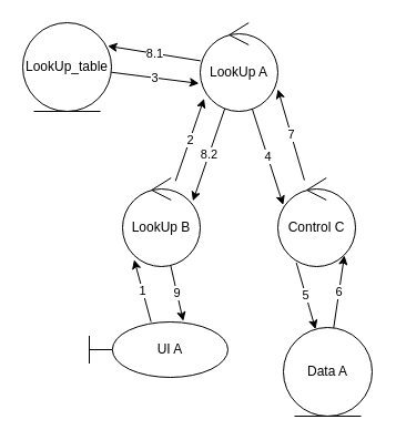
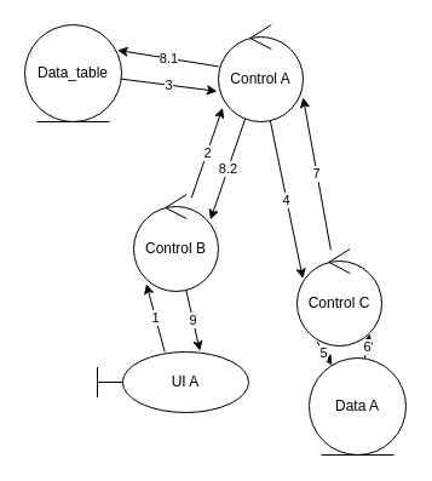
  <mxCell id="0" />
  <mxCell id="1" parent="0" />
  <mxCell id="2" value="4" style="edgeStyle=none;html=1;entryX=0.069;entryY=0.306;entryDx=0;entryDy=0;entryPerimeter=0;" edge="1" parent="1" source="5" target="11"><mxGeometry relative="1" as="geometry" /></mxCell>
  <mxCell id="3" value="8.2" style="edgeStyle=none;html=1;entryX=0.906;entryY=0.26;entryDx=0;entryDy=0;entryPerimeter=0;" edge="1" parent="1" source="5" target="8"><mxGeometry relative="1" as="geometry" /></mxCell>
  <mxCell id="4" value="8.1" style="edgeStyle=none;html=1;entryX=0.958;entryY=0.262;entryDx=0;entryDy=0;entryPerimeter=0;" edge="1" parent="1" source="5" target="13"><mxGeometry relative="1" as="geometry" /></mxCell>
- <mxCell id="5" value="LookUp A" style="ellipse;shape=umlControl;whiteSpace=wrap;html=1;" vertex="1" parent="1"><mxGeometry x="180" y="20" width="70" height="80" as="geometry" /></mxCell>
+ <mxCell id="5" value="Control A" style="ellipse;shape=umlControl;whiteSpace=wrap;html=1;" vertex="1" parent="1"><mxGeometry x="180" y="20" width="70" height="80" as="geometry" /></mxCell>
  <mxCell id="6" value="2" style="edgeStyle=none;html=1;entryX=0.05;entryY=0.856;entryDx=0;entryDy=0;entryPerimeter=0;" edge="1" parent="1" source="8" target="5"><mxGeometry relative="1" as="geometry" /></mxCell>
  <mxCell id="7" value="9" style="edgeStyle=none;html=1;entryX=0.678;entryY=-0.016;entryDx=0;entryDy=0;entryPerimeter=0;" edge="1" parent="1" source="8" target="17"><mxGeometry relative="1" as="geometry" /></mxCell>
- <mxCell id="8" value="LookUp B" style="ellipse;shape=umlControl;whiteSpace=wrap;html=1;" vertex="1" parent="1"><mxGeometry x="110" y="160" width="70" height="80" as="geometry" /></mxCell>
+ <mxCell id="8" value="Control B" style="ellipse;shape=umlControl;whiteSpace=wrap;html=1;" vertex="1" parent="1"><mxGeometry x="110" y="160" width="70" height="80" as="geometry" /></mxCell>
  <mxCell id="9" value="5" style="edgeStyle=none;html=1;exitX=0.238;exitY=0.957;exitDx=0;exitDy=0;exitPerimeter=0;" edge="1" parent="1" source="11" target="16"><mxGeometry relative="1" as="geometry" /></mxCell>
  <mxCell id="10" value="7" style="edgeStyle=none;html=1;entryX=1;entryY=0.75;entryDx=0;entryDy=0;entryPerimeter=0;" edge="1" parent="1" source="11" target="5"><mxGeometry relative="1" as="geometry" /></mxCell>
- <mxCell id="11" value="Control C" style="ellipse;shape=umlControl;whiteSpace=wrap;html=1;" vertex="1" parent="1"><mxGeometry x="250" y="160" width="70" height="80" as="geometry" /></mxCell>
+ <mxCell id="11" value="Control C" style="ellipse;shape=umlControl;whiteSpace=wrap;html=1;" vertex="1" parent="1"><mxGeometry x="245" y="205" width="70" height="80" as="geometry" /></mxCell>
  <mxCell id="12" value="3" style="edgeStyle=none;html=1;entryX=-0.016;entryY=0.685;entryDx=0;entryDy=0;entryPerimeter=0;" edge="1" parent="1" source="13" target="5"><mxGeometry relative="1" as="geometry" /></mxCell>
- <mxCell id="13" value="LookUp_table" style="ellipse;shape=umlEntity;whiteSpace=wrap;html=1;" vertex="1" parent="1"><mxGeometry x="20" y="20" width="80" height="80" as="geometry" /></mxCell>
+ <mxCell id="13" value="Data_table" style="ellipse;shape=umlEntity;whiteSpace=wrap;html=1;" vertex="1" parent="1"><mxGeometry x="20" y="20" width="80" height="80" as="geometry" /></mxCell>
  <mxCell id="14" value="1" style="edgeStyle=none;html=1;entryX=0.149;entryY=0.923;entryDx=0;entryDy=0;entryPerimeter=0;" edge="1" parent="1" source="17" target="8"><mxGeometry relative="1" as="geometry"><mxPoint x="141.333" y="290.022" as="sourcePoint" /></mxGeometry></mxCell>
  <mxCell id="15" value="6" style="edgeStyle=none;html=1;entryX=0.857;entryY=0.875;entryDx=0;entryDy=0;entryPerimeter=0;" edge="1" parent="1" source="16" target="11"><mxGeometry relative="1" as="geometry" /></mxCell>
  <mxCell id="16" value="Data A" style="ellipse;shape=umlEntity;whiteSpace=wrap;html=1;" vertex="1" parent="1"><mxGeometry x="255" y="295" width="80" height="80" as="geometry" /></mxCell>
  <mxCell id="17" value="UI A" style="shape=umlBoundary;whiteSpace=wrap;html=1;" vertex="1" parent="1"><mxGeometry x="80" y="290" width="125" height="50" as="geometry" /></mxCell>
